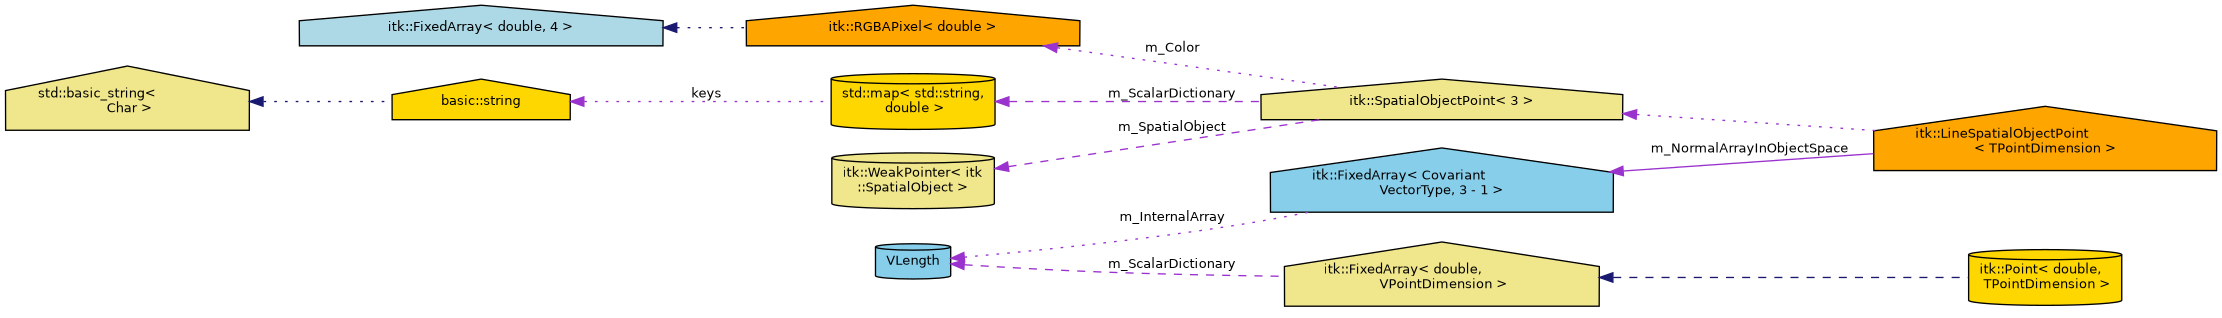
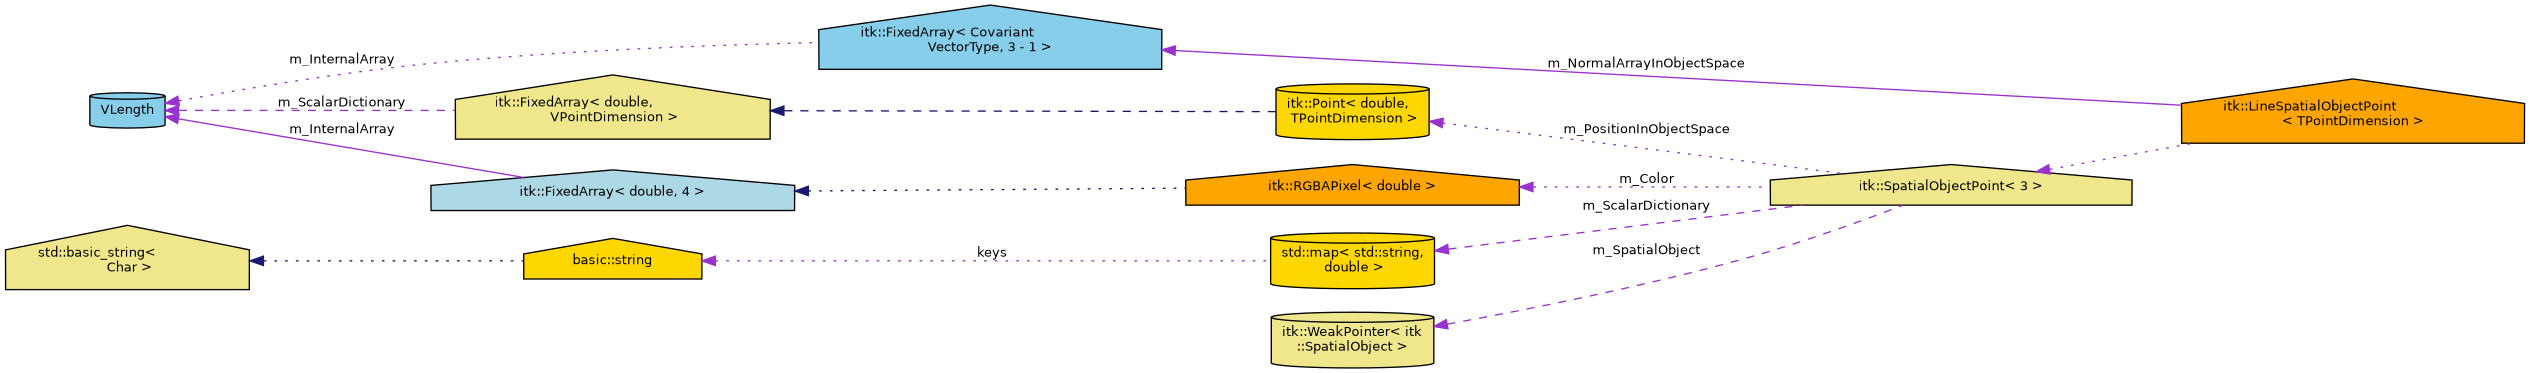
  digraph {
    rankdir=LR
    node [color=black fillcolor=khaki fontname=Helvetica fontsize=10 shape=house style=filled]
    edge [color=darkorchid3 dir=back fontname=Helvetica fontsize=10 labelfontname=Helvetica labelfontsize=10 style=dotted]
    n1 [fillcolor=orange fontcolor=black height=0.2 label="itk::LineSpatialObjectPoint\l\< TPointDimension \>" width=0.4]
    n2 [height=0.2 label="itk::SpatialObjectPoint\< 3 \>" width=0.4]
    n3 [fillcolor=gold height=0.2 label="itk::Point\< double,\l TPointDimension \>" shape=cylinder width=0.4]
    n4 [height=0.2 label="itk::FixedArray\< double,\l VPointDimension \>" width=0.4]
    n5 [fillcolor=skyblue height=0.2 label=VLength shape=cylinder width=0.4]
    n6 [fillcolor=lightblue height=0.2 label="itk::FixedArray\< double, 4 \>" width=0.4]
    n7 [fillcolor=skyblue height=0.2 label="itk::FixedArray\< Covariant\lVectorType, 3 - 1 \>" width=0.4]
    n8 [fillcolor=orange height=0.2 label="itk::RGBAPixel\< double \>" width=0.4]
    n9 [fillcolor=gold height=0.2 label="std::map\< std::string,\l double \>" shape=cylinder width=0.4]
    n10 [fillcolor=gold height=0.2 label="basic::string" width=0.4]
    n11 [height=0.2 label="std::basic_string\<\l Char \>" width=0.4]
    n12 [height=0.2 label="itk::WeakPointer\< itk\l::SpatialObject \>" shape=cylinder width=0.4]
    n2 -> n1
+   n3 -> n2 [label=" m_PositionInObjectSpace"]
    n4 -> n3 [color=midnightblue style=dashed]
    n5 -> n4 [label=" m_ScalarDictionary" style=dashed]
+   n5 -> n6 [label=" m_InternalArray" style=solid]
    n5 -> n7 [label=" m_InternalArray"]
    n6 -> n8 [color=midnightblue]
    n7 -> n1 [label=" m_NormalArrayInObjectSpace" style=solid]
    n8 -> n2 [label=" m_Color"]
    n9 -> n2 [label=" m_ScalarDictionary" style=dashed]
    n10 -> n9 [label=" keys"]
    n11 -> n10 [color=midnightblue]
    n12 -> n2 [label=" m_SpatialObject" style=dashed]
  }
